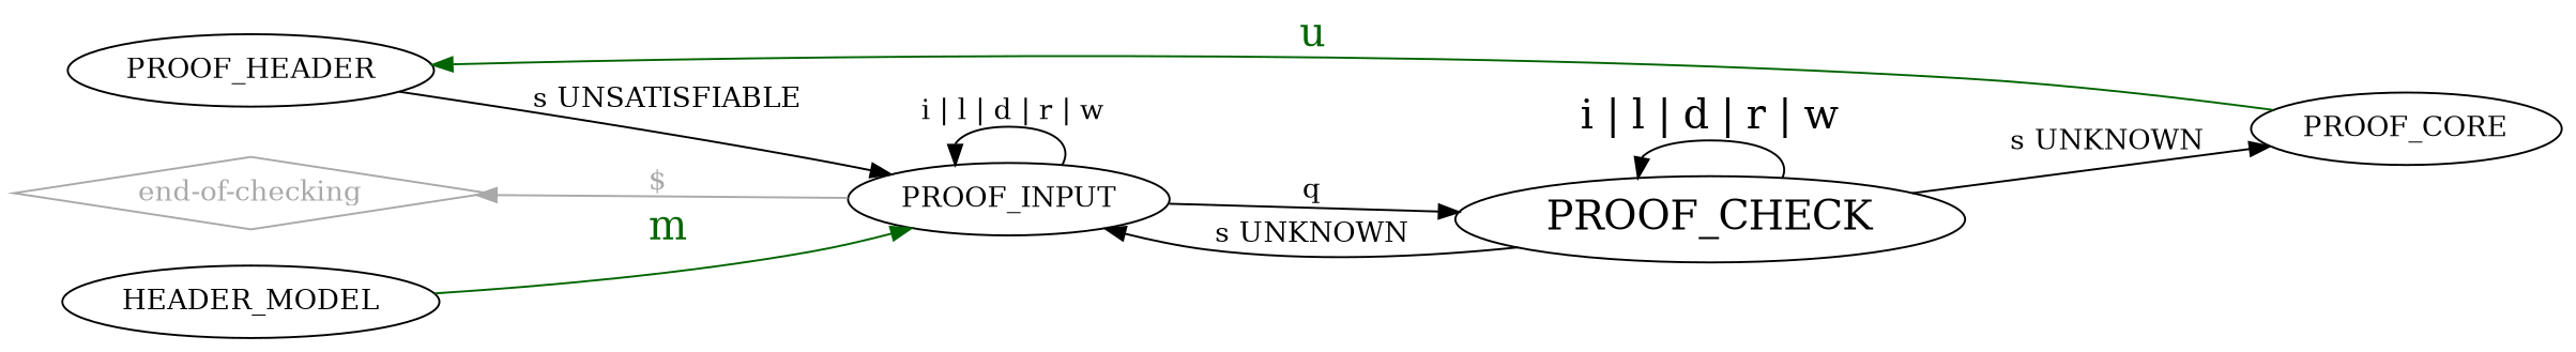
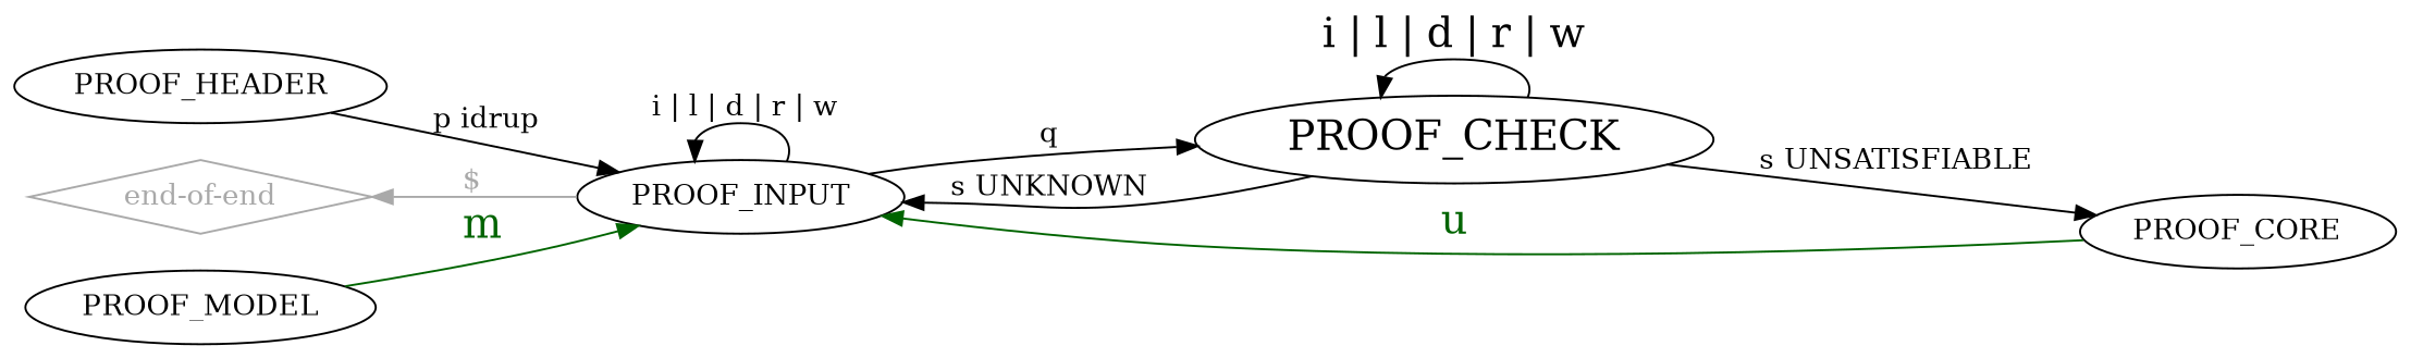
  digraph {
    rankdir=LR
    PROOF_HEADER
    PROOF_INPUT
    PROOF_CHECK [fontsize=20]
    PROOF_CORE
-   "end-of-checking" [color=darkgray fontcolor=darkgray shape=diamond]
-   PROOF_MODEL [label=HEADER_MODEL]
-   PROOF_HEADER -> PROOF_INPUT [label=" s UNSATISFIABLE "]
+   "end-of-checking" [color=darkgray fontcolor=darkgray shape=diamond label="end-of-end"]
+   PROOF_MODEL
+   PROOF_HEADER -> PROOF_INPUT [label=" p idrup"]
    PROOF_INPUT -> PROOF_INPUT [dir=back label=" i | l | d | r | w"]
    PROOF_INPUT -> PROOF_CHECK [label=" q "]
    PROOF_CHECK -> PROOF_INPUT [label=" s UNKNOWN "]
    PROOF_CHECK -> PROOF_CHECK [dir=back fontsize=20 label=" i | l | d | r | w "]
-   PROOF_CHECK -> PROOF_CORE [label=" s UNKNOWN "]
-   PROOF_CORE -> PROOF_HEADER [color=darkgreen fontcolor=darkgreen fontsize=20 label=" u "]
+   PROOF_CHECK -> PROOF_CORE [label=" s UNSATISFIABLE "]
+   PROOF_CORE -> PROOF_INPUT [color=darkgreen fontcolor=darkgreen fontsize=20 label=" u "]
    "end-of-checking" -> PROOF_INPUT [color=darkgray dir=back fontcolor=darkgray label="  $    "]
    PROOF_MODEL -> PROOF_INPUT [color=darkgreen fontcolor=darkgreen fontsize=20 label=" m "]
  }
